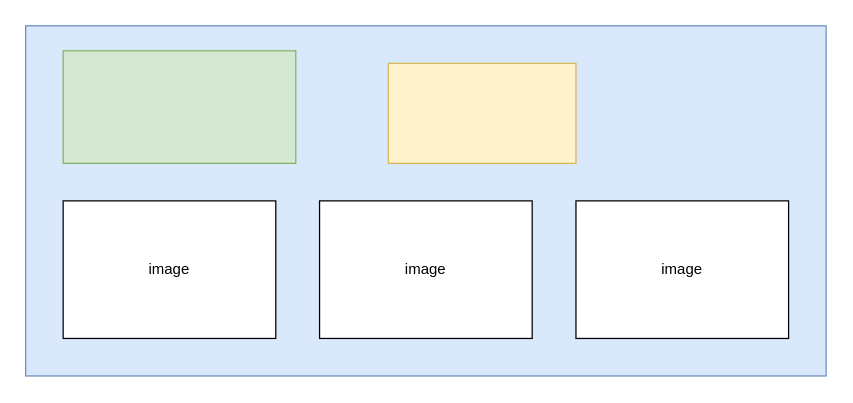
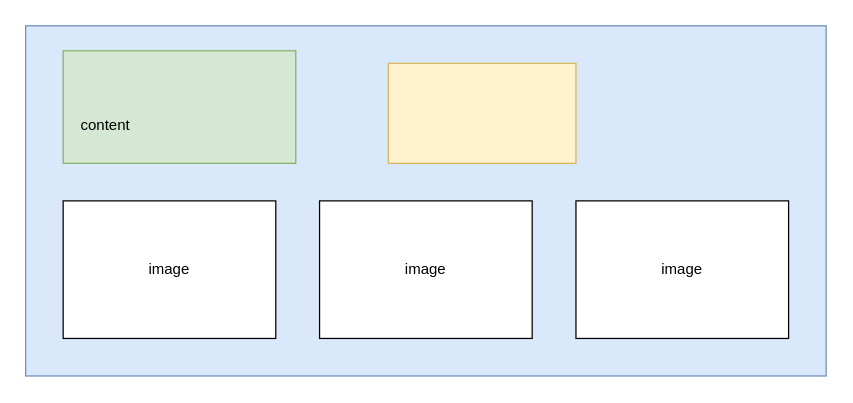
  <mxCell id="0" />
  <mxCell id="1" parent="0" />
  <mxCell id="2" value="" style="rounded=0;whiteSpace=wrap;html=1;fillColor=#dae8fc;strokeColor=#6c8ebf;" vertex="1" parent="1"><mxGeometry x="20" y="20" width="640" height="280" as="geometry" /></mxCell>
  <mxCell id="3" value="&lt;br&gt;&lt;br&gt;&lt;div style=&quot;text-align: left&quot;&gt;&lt;br&gt;&lt;/div&gt;" style="rounded=0;whiteSpace=wrap;html=1;fillColor=#d5e8d4;strokeColor=#82b366;" vertex="1" parent="1"><mxGeometry x="50" y="40" width="186" height="90" as="geometry" /></mxCell>
+ <mxCell id="4" value="content" style="text;html=1;strokeColor=none;fillColor=none;align=center;verticalAlign=middle;whiteSpace=wrap;rounded=0;" vertex="1" parent="1"><mxGeometry x="64" y="90" width="40" height="20" as="geometry" /></mxCell>
  <mxCell id="5" value="" style="rounded=0;whiteSpace=wrap;html=1;fillColor=#fff2cc;strokeColor=#d6b656;" vertex="1" parent="1"><mxGeometry x="310" y="50" width="150" height="80" as="geometry" /></mxCell>
  <mxCell id="6" value="" style="rounded=0;whiteSpace=wrap;html=1;" vertex="1" parent="1"><mxGeometry x="50" y="160" width="170" height="110" as="geometry" /></mxCell>
  <mxCell id="7" value="image" style="text;html=1;strokeColor=none;fillColor=none;align=center;verticalAlign=middle;whiteSpace=wrap;rounded=0;" vertex="1" parent="1"><mxGeometry x="115" y="205" width="40" height="20" as="geometry" /></mxCell>
  <mxCell id="8" value="" style="rounded=0;whiteSpace=wrap;html=1;" vertex="1" parent="1"><mxGeometry x="255" y="160" width="170" height="110" as="geometry" /></mxCell>
  <mxCell id="9" value="" style="rounded=0;whiteSpace=wrap;html=1;" vertex="1" parent="1"><mxGeometry x="460" y="160" width="170" height="110" as="geometry" /></mxCell>
  <mxCell id="10" value="image" style="text;html=1;strokeColor=none;fillColor=none;align=center;verticalAlign=middle;whiteSpace=wrap;rounded=0;" vertex="1" parent="1"><mxGeometry x="320" y="205" width="40" height="20" as="geometry" /></mxCell>
  <mxCell id="11" value="image" style="text;html=1;strokeColor=none;fillColor=none;align=center;verticalAlign=middle;whiteSpace=wrap;rounded=0;" vertex="1" parent="1"><mxGeometry x="525" y="205" width="40" height="20" as="geometry" /></mxCell>
